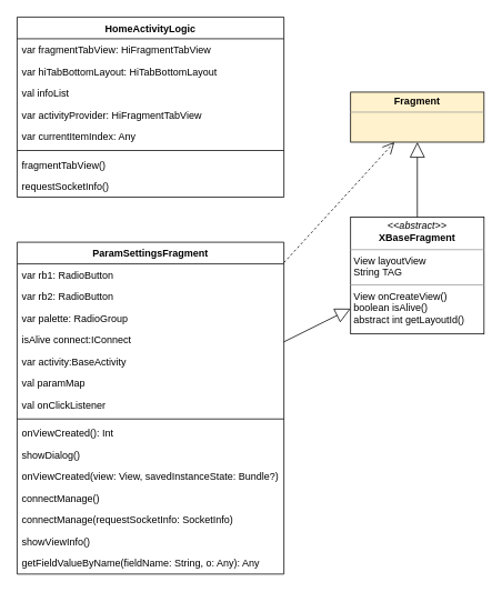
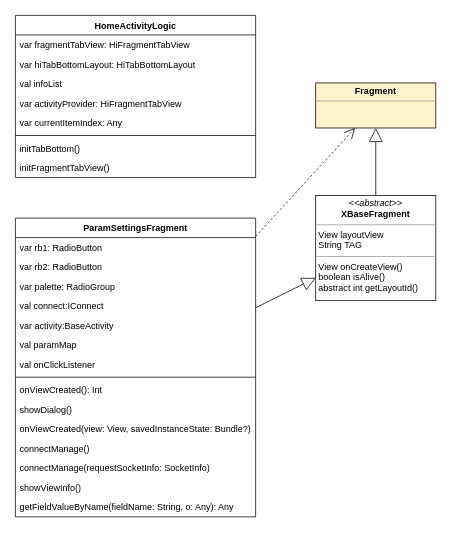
  <mxCell id="0" />
  <mxCell id="1" parent="0" />
  <mxCell id="2" value="ParamSettingsFragment" style="swimlane;fontStyle=1;align=center;verticalAlign=top;childLayout=stackLayout;horizontal=1;startSize=26;horizontalStack=0;resizeParent=1;resizeParentMax=0;resizeLast=0;collapsible=1;marginBottom=0;" vertex="1" parent="1"><mxGeometry x="20" y="290" width="320" height="398" as="geometry" /></mxCell>
  <mxCell id="3" value="var rb1: RadioButton" style="text;strokeColor=none;fillColor=none;align=left;verticalAlign=top;spacingLeft=4;spacingRight=4;overflow=hidden;rotatable=0;points=[[0,0.5],[1,0.5]];portConstraint=eastwest;" vertex="1" parent="2"><mxGeometry y="26" width="320" height="26" as="geometry" /></mxCell>
  <mxCell id="4" value="var rb2: RadioButton" style="text;strokeColor=none;fillColor=none;align=left;verticalAlign=top;spacingLeft=4;spacingRight=4;overflow=hidden;rotatable=0;points=[[0,0.5],[1,0.5]];portConstraint=eastwest;" vertex="1" parent="2"><mxGeometry y="52" width="320" height="26" as="geometry" /></mxCell>
  <mxCell id="5" value="var palette: RadioGroup" style="text;strokeColor=none;fillColor=none;align=left;verticalAlign=top;spacingLeft=4;spacingRight=4;overflow=hidden;rotatable=0;points=[[0,0.5],[1,0.5]];portConstraint=eastwest;" vertex="1" parent="2"><mxGeometry y="78" width="320" height="26" as="geometry" /></mxCell>
- <mxCell id="6" value="isAlive connect:IConnect" style="text;strokeColor=none;fillColor=none;align=left;verticalAlign=top;spacingLeft=4;spacingRight=4;overflow=hidden;rotatable=0;points=[[0,0.5],[1,0.5]];portConstraint=eastwest;" vertex="1" parent="2"><mxGeometry y="104" width="320" height="26" as="geometry" /></mxCell>
+ <mxCell id="6" value="val connect:IConnect" style="text;strokeColor=none;fillColor=none;align=left;verticalAlign=top;spacingLeft=4;spacingRight=4;overflow=hidden;rotatable=0;points=[[0,0.5],[1,0.5]];portConstraint=eastwest;" vertex="1" parent="2"><mxGeometry y="104" width="320" height="26" as="geometry" /></mxCell>
  <mxCell id="7" value="var activity:BaseActivity" style="text;strokeColor=none;fillColor=none;align=left;verticalAlign=top;spacingLeft=4;spacingRight=4;overflow=hidden;rotatable=0;points=[[0,0.5],[1,0.5]];portConstraint=eastwest;" vertex="1" parent="2"><mxGeometry y="130" width="320" height="26" as="geometry" /></mxCell>
  <mxCell id="8" value="val paramMap" style="text;strokeColor=none;fillColor=none;align=left;verticalAlign=top;spacingLeft=4;spacingRight=4;overflow=hidden;rotatable=0;points=[[0,0.5],[1,0.5]];portConstraint=eastwest;" vertex="1" parent="2"><mxGeometry y="156" width="320" height="26" as="geometry" /></mxCell>
  <mxCell id="9" value="val onClickListener" style="text;strokeColor=none;fillColor=none;align=left;verticalAlign=top;spacingLeft=4;spacingRight=4;overflow=hidden;rotatable=0;points=[[0,0.5],[1,0.5]];portConstraint=eastwest;" vertex="1" parent="2"><mxGeometry y="182" width="320" height="26" as="geometry" /></mxCell>
  <mxCell id="10" value="" style="line;strokeWidth=1;fillColor=none;align=left;verticalAlign=middle;spacingTop=-1;spacingLeft=3;spacingRight=3;rotatable=0;labelPosition=right;points=[];portConstraint=eastwest;" vertex="1" parent="2"><mxGeometry y="208" width="320" height="8" as="geometry" /></mxCell>
  <mxCell id="11" value="onViewCreated(): Int" style="text;strokeColor=none;fillColor=none;align=left;verticalAlign=top;spacingLeft=4;spacingRight=4;overflow=hidden;rotatable=0;points=[[0,0.5],[1,0.5]];portConstraint=eastwest;" vertex="1" parent="2"><mxGeometry y="216" width="320" height="26" as="geometry" /></mxCell>
  <mxCell id="12" value="showDialog()" style="text;strokeColor=none;fillColor=none;align=left;verticalAlign=top;spacingLeft=4;spacingRight=4;overflow=hidden;rotatable=0;points=[[0,0.5],[1,0.5]];portConstraint=eastwest;" vertex="1" parent="2"><mxGeometry y="242" width="320" height="26" as="geometry" /></mxCell>
  <mxCell id="13" value="onViewCreated(view: View, savedInstanceState: Bundle?)" style="text;strokeColor=none;fillColor=none;align=left;verticalAlign=top;spacingLeft=4;spacingRight=4;overflow=hidden;rotatable=0;points=[[0,0.5],[1,0.5]];portConstraint=eastwest;" vertex="1" parent="2"><mxGeometry y="268" width="320" height="26" as="geometry" /></mxCell>
  <mxCell id="14" value="connectManage()" style="text;strokeColor=none;fillColor=none;align=left;verticalAlign=top;spacingLeft=4;spacingRight=4;overflow=hidden;rotatable=0;points=[[0,0.5],[1,0.5]];portConstraint=eastwest;" vertex="1" parent="2"><mxGeometry y="294" width="320" height="26" as="geometry" /></mxCell>
  <mxCell id="15" value="connectManage(requestSocketInfo: SocketInfo)" style="text;strokeColor=none;fillColor=none;align=left;verticalAlign=top;spacingLeft=4;spacingRight=4;overflow=hidden;rotatable=0;points=[[0,0.5],[1,0.5]];portConstraint=eastwest;" vertex="1" parent="2"><mxGeometry y="320" width="320" height="26" as="geometry" /></mxCell>
  <mxCell id="16" value="showViewInfo()" style="text;strokeColor=none;fillColor=none;align=left;verticalAlign=top;spacingLeft=4;spacingRight=4;overflow=hidden;rotatable=0;points=[[0,0.5],[1,0.5]];portConstraint=eastwest;" vertex="1" parent="2"><mxGeometry y="346" width="320" height="26" as="geometry" /></mxCell>
  <mxCell id="17" value="getFieldValueByName(fieldName: String, o: Any): Any" style="text;strokeColor=none;fillColor=none;align=left;verticalAlign=top;spacingLeft=4;spacingRight=4;overflow=hidden;rotatable=0;points=[[0,0.5],[1,0.5]];portConstraint=eastwest;" vertex="1" parent="2"><mxGeometry y="372" width="320" height="26" as="geometry" /></mxCell>
  <mxCell id="18" value="&lt;p style=&quot;margin: 0px ; margin-top: 4px ; text-align: center&quot;&gt;&lt;i&gt;&amp;lt;&amp;lt;abstract&amp;gt;&amp;gt;&lt;/i&gt;&lt;br&gt;&lt;b&gt;XBaseFragment&lt;/b&gt;&lt;br&gt;&lt;/p&gt;&lt;hr size=&quot;1&quot;&gt;&lt;p style=&quot;margin: 0px ; margin-left: 4px&quot;&gt;View layoutView&lt;br&gt;String TAG&lt;/p&gt;&lt;hr size=&quot;1&quot;&gt;&lt;p style=&quot;margin: 0px ; margin-left: 4px&quot;&gt;View onCreateView()&lt;br&gt;boolean isAlive()&lt;/p&gt;&lt;p style=&quot;margin: 0px ; margin-left: 4px&quot;&gt;abstract int getLayoutId()&lt;br&gt;&lt;/p&gt;" style="verticalAlign=top;align=left;overflow=fill;fontSize=12;fontFamily=Helvetica;html=1;" vertex="1" parent="1"><mxGeometry x="420" y="260" width="160" height="140" as="geometry" /></mxCell>
  <mxCell id="19" value="" style="endArrow=block;endSize=16;endFill=0;html=1;" edge="1" parent="1" source="2" target="18"><mxGeometry width="160" relative="1" as="geometry"><mxPoint x="-30" y="270" as="sourcePoint" /><mxPoint x="130" y="270" as="targetPoint" /></mxGeometry></mxCell>
  <mxCell id="20" value="HomeActivityLogic" style="swimlane;fontStyle=1;align=center;verticalAlign=top;childLayout=stackLayout;horizontal=1;startSize=26;horizontalStack=0;resizeParent=1;resizeParentMax=0;resizeLast=0;collapsible=1;marginBottom=0;" vertex="1" parent="1"><mxGeometry x="20" y="20" width="320" height="216" as="geometry" /></mxCell>
  <mxCell id="21" value="var fragmentTabView: HiFragmentTabView" style="text;strokeColor=none;fillColor=none;align=left;verticalAlign=top;spacingLeft=4;spacingRight=4;overflow=hidden;rotatable=0;points=[[0,0.5],[1,0.5]];portConstraint=eastwest;" vertex="1" parent="20"><mxGeometry y="26" width="320" height="26" as="geometry" /></mxCell>
  <mxCell id="22" value="var hiTabBottomLayout: HiTabBottomLayout" style="text;strokeColor=none;fillColor=none;align=left;verticalAlign=top;spacingLeft=4;spacingRight=4;overflow=hidden;rotatable=0;points=[[0,0.5],[1,0.5]];portConstraint=eastwest;" vertex="1" parent="20"><mxGeometry y="52" width="320" height="26" as="geometry" /></mxCell>
  <mxCell id="23" value="val infoList" style="text;strokeColor=none;fillColor=none;align=left;verticalAlign=top;spacingLeft=4;spacingRight=4;overflow=hidden;rotatable=0;points=[[0,0.5],[1,0.5]];portConstraint=eastwest;" vertex="1" parent="20"><mxGeometry y="78" width="320" height="26" as="geometry" /></mxCell>
  <mxCell id="24" value="var activityProvider: HiFragmentTabView" style="text;strokeColor=none;fillColor=none;align=left;verticalAlign=top;spacingLeft=4;spacingRight=4;overflow=hidden;rotatable=0;points=[[0,0.5],[1,0.5]];portConstraint=eastwest;" vertex="1" parent="20"><mxGeometry y="104" width="320" height="26" as="geometry" /></mxCell>
  <mxCell id="25" value="var currentItemIndex: Any" style="text;strokeColor=none;fillColor=none;align=left;verticalAlign=top;spacingLeft=4;spacingRight=4;overflow=hidden;rotatable=0;points=[[0,0.5],[1,0.5]];portConstraint=eastwest;" vertex="1" parent="20"><mxGeometry y="130" width="320" height="26" as="geometry" /></mxCell>
  <mxCell id="26" value="" style="line;strokeWidth=1;fillColor=none;align=left;verticalAlign=middle;spacingTop=-1;spacingLeft=3;spacingRight=3;rotatable=0;labelPosition=right;points=[];portConstraint=eastwest;" vertex="1" parent="20"><mxGeometry y="156" width="320" height="8" as="geometry" /></mxCell>
- <mxCell id="27" value="fragmentTabView()" style="text;strokeColor=none;fillColor=none;align=left;verticalAlign=top;spacingLeft=4;spacingRight=4;overflow=hidden;rotatable=0;points=[[0,0.5],[1,0.5]];portConstraint=eastwest;" vertex="1" parent="20"><mxGeometry y="164" width="320" height="26" as="geometry" /></mxCell>
- <mxCell id="28" value="requestSocketInfo()" style="text;strokeColor=none;fillColor=none;align=left;verticalAlign=top;spacingLeft=4;spacingRight=4;overflow=hidden;rotatable=0;points=[[0,0.5],[1,0.5]];portConstraint=eastwest;" vertex="1" parent="20"><mxGeometry y="190" width="320" height="26" as="geometry" /></mxCell>
+ <mxCell id="27" value="initTabBottom()" style="text;strokeColor=none;fillColor=none;align=left;verticalAlign=top;spacingLeft=4;spacingRight=4;overflow=hidden;rotatable=0;points=[[0,0.5],[1,0.5]];portConstraint=eastwest;" vertex="1" parent="20"><mxGeometry y="164" width="320" height="26" as="geometry" /></mxCell>
+ <mxCell id="28" value="initFragmentTabView()" style="text;strokeColor=none;fillColor=none;align=left;verticalAlign=top;spacingLeft=4;spacingRight=4;overflow=hidden;rotatable=0;points=[[0,0.5],[1,0.5]];portConstraint=eastwest;" vertex="1" parent="20"><mxGeometry y="190" width="320" height="26" as="geometry" /></mxCell>
  <mxCell id="29" value="&lt;p style=&quot;margin: 0px ; margin-top: 4px ; text-align: center&quot;&gt;&lt;b&gt;Fragment&lt;/b&gt;&lt;br&gt;&lt;/p&gt;&lt;hr size=&quot;1&quot;&gt;&lt;div style=&quot;height: 2px&quot;&gt;&lt;/div&gt;" style="verticalAlign=top;align=left;overflow=fill;fontSize=12;fontFamily=Helvetica;html=1;fillColor=#fff2cc;" vertex="1" parent="1"><mxGeometry x="420" y="110" width="160" height="60" as="geometry" /></mxCell>
  <mxCell id="30" value="" style="endArrow=block;endSize=16;endFill=0;html=1;" edge="1" parent="1" source="18" target="29"><mxGeometry width="160" relative="1" as="geometry"><mxPoint x="380" y="230" as="sourcePoint" /><mxPoint x="540" y="230" as="targetPoint" /></mxGeometry></mxCell>
  <mxCell id="31" value="" style="endArrow=open;endSize=12;dashed=1;html=1;" edge="1" parent="1" source="2" target="29"><mxGeometry width="160" relative="1" as="geometry"><mxPoint x="-90" y="360" as="sourcePoint" /><mxPoint x="70" y="360" as="targetPoint" /></mxGeometry></mxCell>
